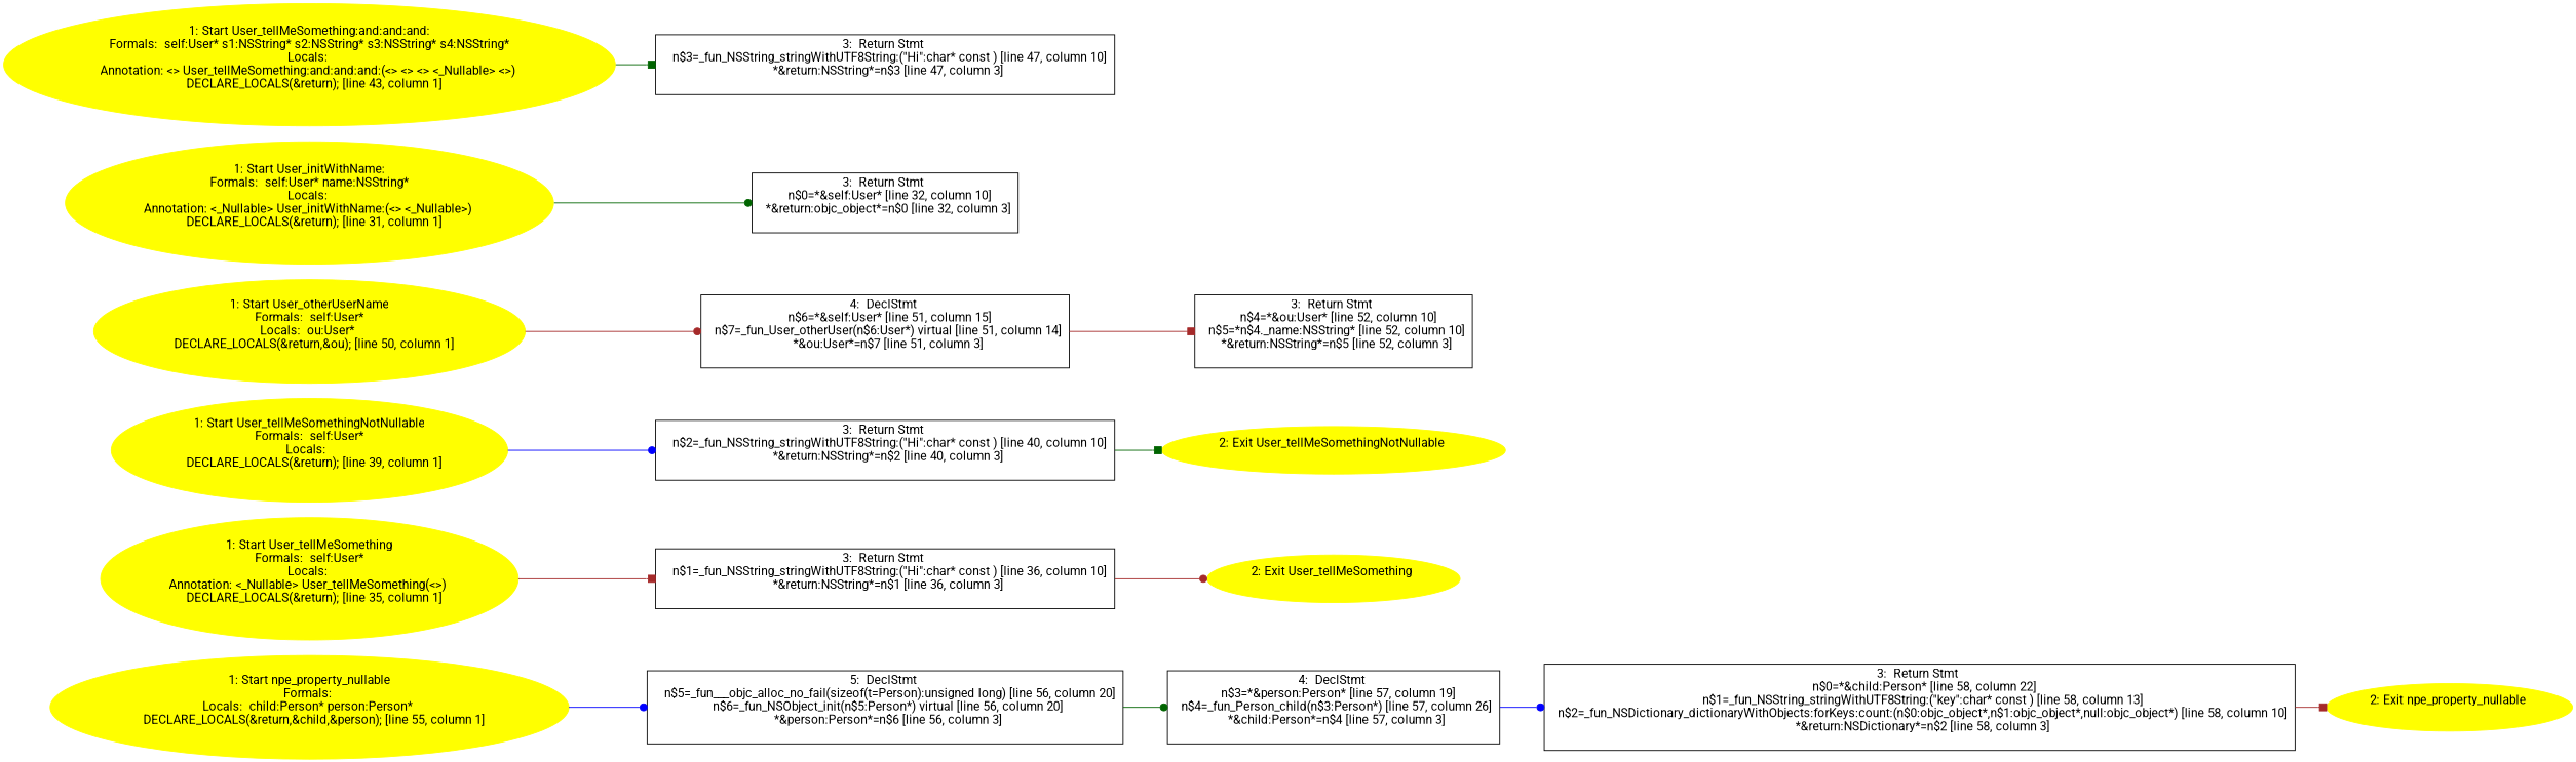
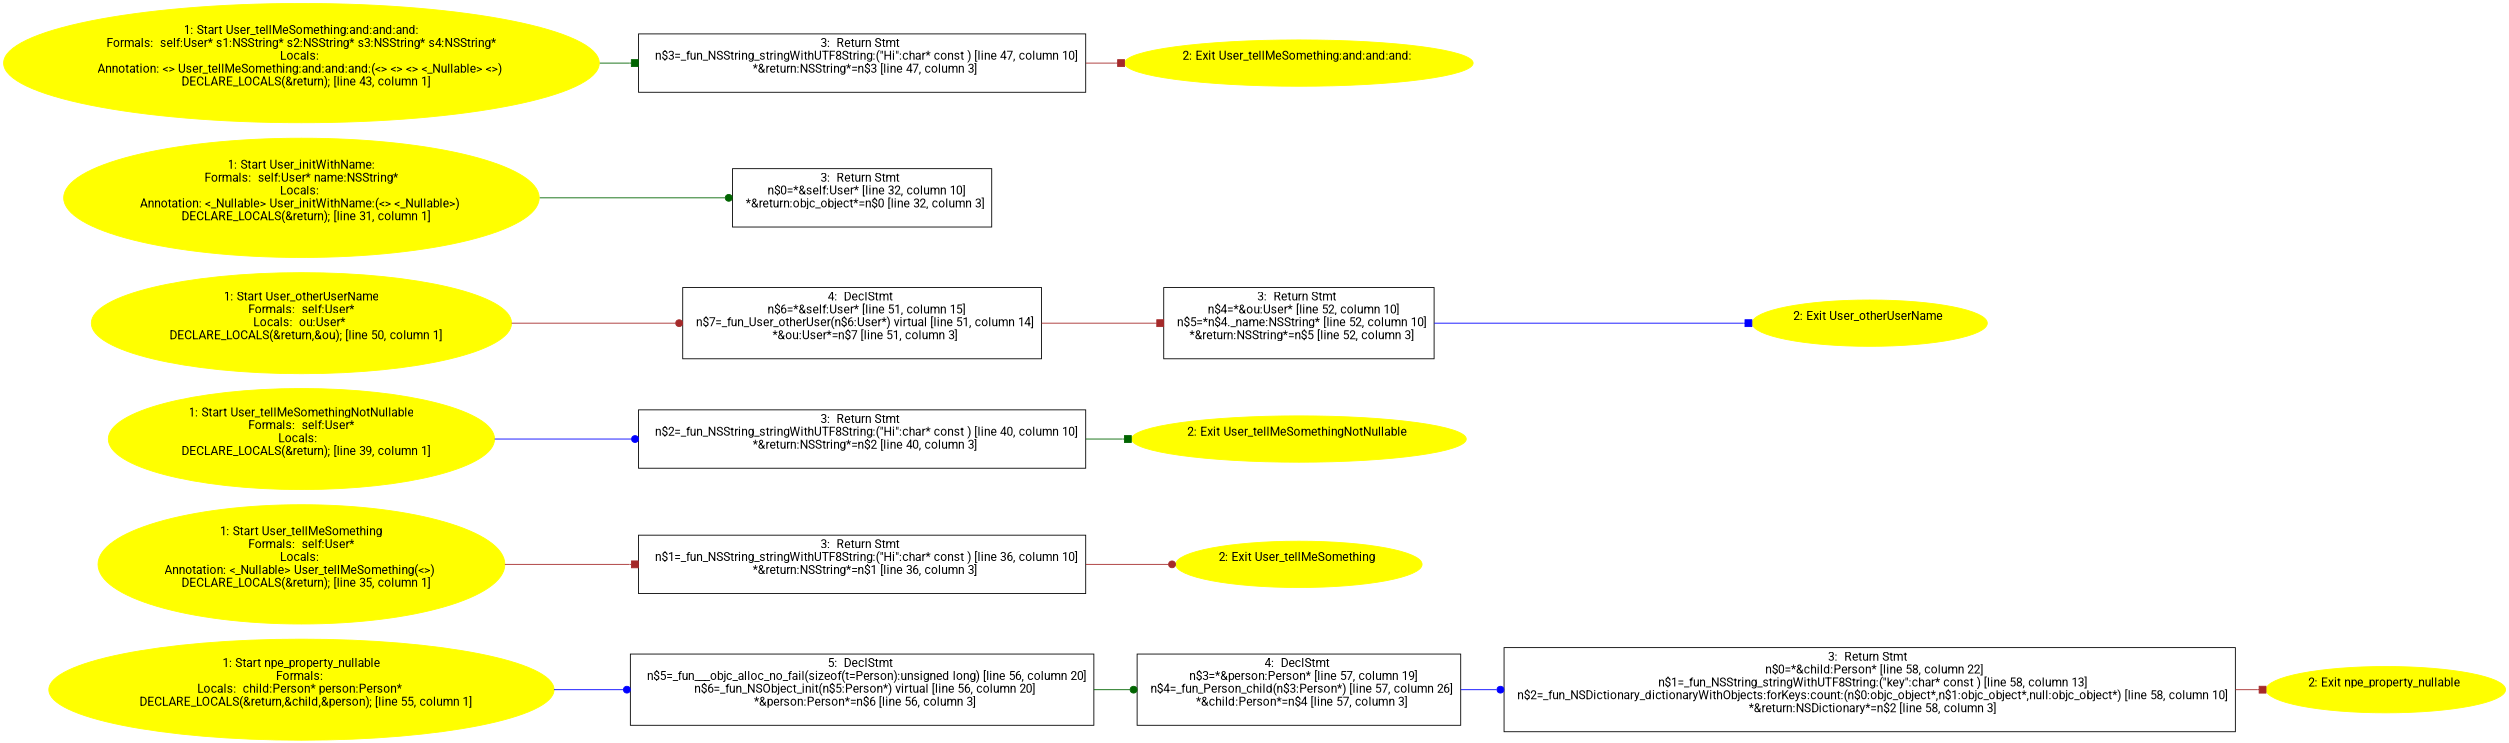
  digraph {
    fontname=Roboto
    rankdir=LR
    node [color=yellow fontname=Roboto style=filled]
    edge [arrowhead=dot color=brown fontname=Roboto]
    n1 [label="1: Start npe_property_nullable\nFormals: \nLocals:  child:Person* person:Person* \n   DECLARE_LOCALS(&return,&child,&person); [line 55, column 1]\n "]
    n2 [label="5:  DeclStmt \n   n$5=_fun___objc_alloc_no_fail(sizeof(t=Person):unsigned long) [line 56, column 20]\n  n$6=_fun_NSObject_init(n$5:Person*) virtual [line 56, column 20]\n  *&person:Person*=n$6 [line 56, column 3]\n " shape=box color="" style=""]
    n3 [label="4:  DeclStmt \n   n$3=*&person:Person* [line 57, column 19]\n  n$4=_fun_Person_child(n$3:Person*) [line 57, column 26]\n  *&child:Person*=n$4 [line 57, column 3]\n " shape=box color="" style=""]
    n4 [label="3:  Return Stmt \n   n$0=*&child:Person* [line 58, column 22]\n  n$1=_fun_NSString_stringWithUTF8String:(\"key\":char* const ) [line 58, column 13]\n  n$2=_fun_NSDictionary_dictionaryWithObjects:forKeys:count:(n$0:objc_object*,n$1:objc_object*,null:objc_object*) [line 58, column 10]\n  *&return:NSDictionary*=n$2 [line 58, column 3]\n " shape=box color="" style=""]
    n5 [label="2: Exit npe_property_nullable \n  "]
    n6 [label="1: Start User_tellMeSomething\nFormals:  self:User*\nLocals: \nAnnotation: <_Nullable> User_tellMeSomething(<>) \n   DECLARE_LOCALS(&return); [line 35, column 1]\n "]
    n7 [label="3:  Return Stmt \n   n$1=_fun_NSString_stringWithUTF8String:(\"Hi\":char* const ) [line 36, column 10]\n  *&return:NSString*=n$1 [line 36, column 3]\n " shape=box color="" style=""]
    n8 [label="2: Exit User_tellMeSomething \n  "]
    n9 [label="1: Start User_tellMeSomethingNotNullable\nFormals:  self:User*\nLocals:  \n   DECLARE_LOCALS(&return); [line 39, column 1]\n "]
    n10 [label="3:  Return Stmt \n   n$2=_fun_NSString_stringWithUTF8String:(\"Hi\":char* const ) [line 40, column 10]\n  *&return:NSString*=n$2 [line 40, column 3]\n " shape=box color="" style=""]
    n11 [label="2: Exit User_tellMeSomethingNotNullable \n  "]
    n12 [label="1: Start User_otherUserName\nFormals:  self:User*\nLocals:  ou:User* \n   DECLARE_LOCALS(&return,&ou); [line 50, column 1]\n "]
    n13 [label="4:  DeclStmt \n   n$6=*&self:User* [line 51, column 15]\n  n$7=_fun_User_otherUser(n$6:User*) virtual [line 51, column 14]\n  *&ou:User*=n$7 [line 51, column 3]\n " shape=box color="" style=""]
    n14 [label="3:  Return Stmt \n   n$4=*&ou:User* [line 52, column 10]\n  n$5=*n$4._name:NSString* [line 52, column 10]\n  *&return:NSString*=n$5 [line 52, column 3]\n " shape=box color="" style=""]
+   n15 [label="2: Exit User_otherUserName \n  "]
    n16 [label="1: Start User_initWithName:\nFormals:  self:User* name:NSString*\nLocals: \nAnnotation: <_Nullable> User_initWithName:(<> <_Nullable>) \n   DECLARE_LOCALS(&return); [line 31, column 1]\n "]
    n17 [label="3:  Return Stmt \n   n$0=*&self:User* [line 32, column 10]\n  *&return:objc_object*=n$0 [line 32, column 3]\n " shape=box color="" style=""]
    n18 [label="1: Start User_tellMeSomething:and:and:and:\nFormals:  self:User* s1:NSString* s2:NSString* s3:NSString* s4:NSString*\nLocals: \nAnnotation: <> User_tellMeSomething:and:and:and:(<> <> <> <_Nullable> <>) \n   DECLARE_LOCALS(&return); [line 43, column 1]\n "]
    n19 [label="3:  Return Stmt \n   n$3=_fun_NSString_stringWithUTF8String:(\"Hi\":char* const ) [line 47, column 10]\n  *&return:NSString*=n$3 [line 47, column 3]\n " shape=box color="" style=""]
+   n20 [label="2: Exit User_tellMeSomething:and:and:and: \n  "]
    n1 -> n2 [color=blue]
    n2 -> n3 [color=darkgreen]
    n3 -> n4 [color=blue]
    n4 -> n5 [arrowhead=box]
    n6 -> n7 [arrowhead=box]
    n7 -> n8
    n9 -> n10 [color=blue]
    n10 -> n11 [arrowhead=box color=darkgreen]
    n12 -> n13
    n13 -> n14 [arrowhead=box]
+   n14 -> n15 [arrowhead=box color=blue]
    n16 -> n17 [color=darkgreen]
    n18 -> n19 [arrowhead=box color=darkgreen]
+   n19 -> n20 [arrowhead=box]
  }
